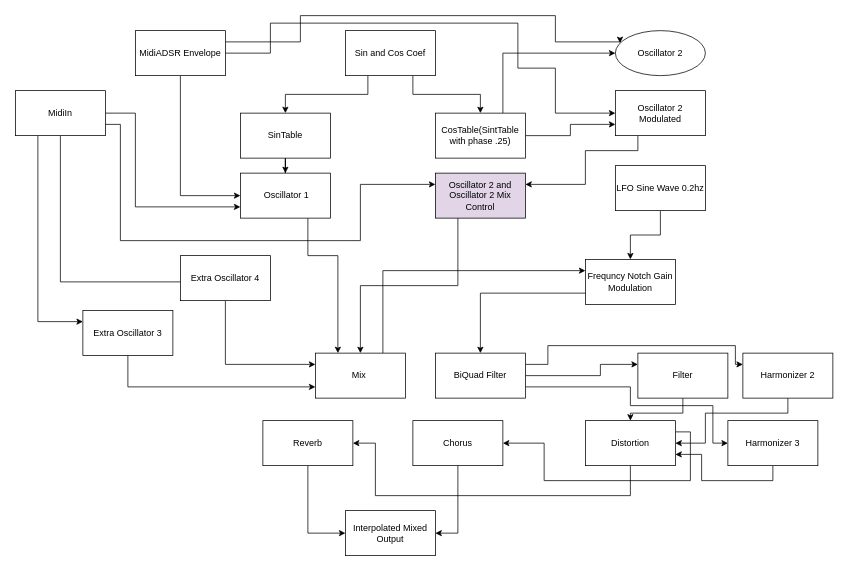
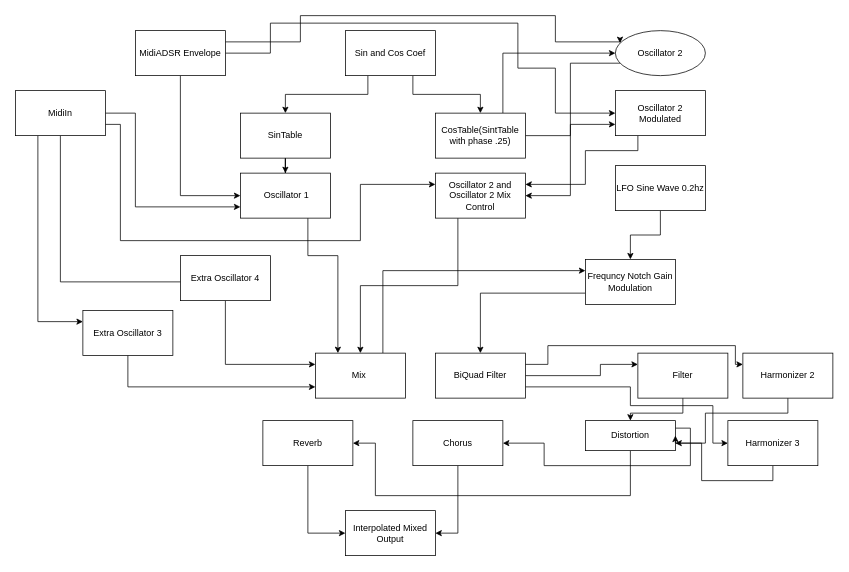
  <mxCell id="0" />
  <mxCell id="1" parent="0" />
  <mxCell id="2" style="edgeStyle=orthogonalEdgeStyle;rounded=0;orthogonalLoop=1;jettySize=auto;html=1;exitX=0.25;exitY=1;exitDx=0;exitDy=0;entryX=0.5;entryY=0;entryDx=0;entryDy=0;" parent="1" source="4" target="10" edge="1"><mxGeometry relative="1" as="geometry" /></mxCell>
  <mxCell id="3" style="edgeStyle=orthogonalEdgeStyle;rounded=0;orthogonalLoop=1;jettySize=auto;html=1;exitX=0.75;exitY=1;exitDx=0;exitDy=0;" parent="1" source="4" target="13" edge="1"><mxGeometry relative="1" as="geometry" /></mxCell>
  <mxCell id="4" value="Sin and Cos Coef" style="rounded=0;whiteSpace=wrap;html=1;" parent="1" vertex="1"><mxGeometry x="460" y="40" width="120" height="60" as="geometry" /></mxCell>
  <mxCell id="5" style="edgeStyle=orthogonalEdgeStyle;rounded=0;orthogonalLoop=1;jettySize=auto;html=1;exitX=0.5;exitY=1;exitDx=0;exitDy=0;entryX=0;entryY=0.5;entryDx=0;entryDy=0;" parent="1" source="8" target="15" edge="1"><mxGeometry relative="1" as="geometry" /></mxCell>
  <mxCell id="6" style="edgeStyle=orthogonalEdgeStyle;rounded=0;orthogonalLoop=1;jettySize=auto;html=1;exitX=1;exitY=0.25;exitDx=0;exitDy=0;entryX=0;entryY=0.25;entryDx=0;entryDy=0;" parent="1" source="8" target="54" edge="1"><mxGeometry relative="1" as="geometry"><Array as="points"><mxPoint x="400" y="55" /><mxPoint x="400" y="20" /><mxPoint x="740" y="20" /><mxPoint x="740" y="55" /></Array></mxGeometry></mxCell>
  <mxCell id="7" style="edgeStyle=orthogonalEdgeStyle;rounded=0;orthogonalLoop=1;jettySize=auto;html=1;exitX=1;exitY=0.5;exitDx=0;exitDy=0;entryX=0;entryY=0.5;entryDx=0;entryDy=0;" parent="1" source="8" target="52" edge="1"><mxGeometry relative="1" as="geometry"><mxPoint x="810" y="150" as="targetPoint" /><Array as="points"><mxPoint x="360" y="70" /><mxPoint x="360" y="30" /><mxPoint x="690" y="30" /><mxPoint x="690" y="90" /><mxPoint x="740" y="90" /><mxPoint x="740" y="150" /></Array></mxGeometry></mxCell>
  <mxCell id="8" value="MidiADSR Envelope" style="rounded=0;whiteSpace=wrap;html=1;" parent="1" vertex="1"><mxGeometry x="180" y="40" width="120" height="60" as="geometry" /></mxCell>
  <mxCell id="9" style="edgeStyle=orthogonalEdgeStyle;rounded=0;orthogonalLoop=1;jettySize=auto;html=1;exitX=0.5;exitY=1;exitDx=0;exitDy=0;" edge="1" parent="1" source="10" target="15"><mxGeometry relative="1" as="geometry" /></mxCell>
  <mxCell id="10" value="SinTable" style="rounded=0;whiteSpace=wrap;html=1;" parent="1" vertex="1"><mxGeometry x="320" y="150" width="120" height="60" as="geometry" /></mxCell>
  <mxCell id="11" style="edgeStyle=orthogonalEdgeStyle;rounded=0;orthogonalLoop=1;jettySize=auto;html=1;exitX=1;exitY=0.5;exitDx=0;exitDy=0;entryX=0;entryY=0.75;entryDx=0;entryDy=0;" edge="1" parent="1" source="13" target="52"><mxGeometry relative="1" as="geometry" /></mxCell>
  <mxCell id="12" style="edgeStyle=orthogonalEdgeStyle;rounded=0;orthogonalLoop=1;jettySize=auto;html=1;exitX=0.75;exitY=0;exitDx=0;exitDy=0;entryX=0;entryY=0.5;entryDx=0;entryDy=0;" edge="1" parent="1" source="13" target="54"><mxGeometry relative="1" as="geometry" /></mxCell>
  <mxCell id="13" value="CosTable(SintTable with phase .25)" style="rounded=0;whiteSpace=wrap;html=1;" parent="1" vertex="1"><mxGeometry x="580" y="150" width="120" height="60" as="geometry" /></mxCell>
  <mxCell id="14" style="edgeStyle=orthogonalEdgeStyle;rounded=0;orthogonalLoop=1;jettySize=auto;html=1;exitX=0.75;exitY=1;exitDx=0;exitDy=0;entryX=0.25;entryY=0;entryDx=0;entryDy=0;" parent="1" source="15" target="32" edge="1"><mxGeometry relative="1" as="geometry"><Array as="points"><mxPoint x="410" y="340" /><mxPoint x="450" y="340" /></Array></mxGeometry></mxCell>
  <mxCell id="15" value="&amp;nbsp;Oscillator 1" style="rounded=0;whiteSpace=wrap;html=1;" parent="1" vertex="1"><mxGeometry x="320" y="230" width="120" height="60" as="geometry" /></mxCell>
  <mxCell id="16" style="edgeStyle=orthogonalEdgeStyle;rounded=0;orthogonalLoop=1;jettySize=auto;html=1;exitX=0.25;exitY=1;exitDx=0;exitDy=0;" parent="1" source="17" target="32" edge="1"><mxGeometry relative="1" as="geometry" /></mxCell>
- <mxCell id="17" value="Oscillator 2 and Oscillator 2 Mix Control" style="rounded=0;whiteSpace=wrap;html=1;fillColor=#e1d5e7;" parent="1" vertex="1"><mxGeometry x="580" y="230" width="120" height="60" as="geometry" /></mxCell>
+ <mxCell id="17" value="Oscillator 2 and Oscillator 2 Mix Control" style="rounded=0;whiteSpace=wrap;html=1;" parent="1" vertex="1"><mxGeometry x="580" y="230" width="120" height="60" as="geometry" /></mxCell>
  <mxCell id="18" style="edgeStyle=orthogonalEdgeStyle;rounded=0;orthogonalLoop=1;jettySize=auto;html=1;exitX=0.5;exitY=1;exitDx=0;exitDy=0;entryX=0.5;entryY=0;entryDx=0;entryDy=0;" parent="1" source="19" target="21" edge="1"><mxGeometry relative="1" as="geometry" /></mxCell>
  <mxCell id="19" value="LFO Sine Wave 0.2hz" style="rounded=0;whiteSpace=wrap;html=1;" parent="1" vertex="1"><mxGeometry x="820" y="220" width="120" height="60" as="geometry" /></mxCell>
  <mxCell id="20" style="edgeStyle=orthogonalEdgeStyle;rounded=0;orthogonalLoop=1;jettySize=auto;html=1;exitX=0;exitY=0.75;exitDx=0;exitDy=0;entryX=0.5;entryY=0;entryDx=0;entryDy=0;" parent="1" source="21" target="36" edge="1"><mxGeometry relative="1" as="geometry" /></mxCell>
  <mxCell id="21" value="Frequncy Notch Gain Modulation" style="rounded=0;whiteSpace=wrap;html=1;" parent="1" vertex="1"><mxGeometry x="780" y="345" width="120" height="60" as="geometry" /></mxCell>
  <mxCell id="22" style="edgeStyle=orthogonalEdgeStyle;rounded=0;orthogonalLoop=1;jettySize=auto;html=1;exitX=1;exitY=0.5;exitDx=0;exitDy=0;entryX=0;entryY=0.75;entryDx=0;entryDy=0;" parent="1" source="26" target="15" edge="1"><mxGeometry relative="1" as="geometry"><mxPoint x="180" y="280" as="targetPoint" /><Array as="points"><mxPoint x="180" y="150" /><mxPoint x="180" y="275" /></Array></mxGeometry></mxCell>
  <mxCell id="23" style="edgeStyle=orthogonalEdgeStyle;rounded=0;orthogonalLoop=1;jettySize=auto;html=1;entryX=0;entryY=0.25;entryDx=0;entryDy=0;exitX=1;exitY=0.75;exitDx=0;exitDy=0;" parent="1" source="26" target="17" edge="1"><mxGeometry relative="1" as="geometry"><Array as="points"><mxPoint x="160" y="165" /><mxPoint x="160" y="320" /><mxPoint x="480" y="320" /><mxPoint x="480" y="245" /></Array></mxGeometry></mxCell>
  <mxCell id="24" style="edgeStyle=orthogonalEdgeStyle;rounded=0;orthogonalLoop=1;jettySize=auto;html=1;exitX=0.25;exitY=1;exitDx=0;exitDy=0;entryX=0;entryY=0.25;entryDx=0;entryDy=0;" parent="1" source="26" target="28" edge="1"><mxGeometry relative="1" as="geometry"><Array as="points"><mxPoint x="50" y="428" /></Array></mxGeometry></mxCell>
  <mxCell id="25" style="edgeStyle=orthogonalEdgeStyle;rounded=0;orthogonalLoop=1;jettySize=auto;html=1;exitX=0.5;exitY=1;exitDx=0;exitDy=0;entryX=0;entryY=0.25;entryDx=0;entryDy=0;" parent="1" source="26" target="30" edge="1"><mxGeometry relative="1" as="geometry"><Array as="points"><mxPoint x="80" y="375" /><mxPoint x="260" y="375" /></Array></mxGeometry></mxCell>
  <mxCell id="26" value="MidiIn" style="rounded=0;whiteSpace=wrap;html=1;" parent="1" vertex="1"><mxGeometry x="20" y="120" width="120" height="60" as="geometry" /></mxCell>
  <mxCell id="27" style="edgeStyle=orthogonalEdgeStyle;rounded=0;orthogonalLoop=1;jettySize=auto;html=1;exitX=0.5;exitY=1;exitDx=0;exitDy=0;entryX=0;entryY=0.75;entryDx=0;entryDy=0;" parent="1" source="28" target="32" edge="1"><mxGeometry relative="1" as="geometry" /></mxCell>
  <mxCell id="28" value="Extra Oscillator 3" style="rounded=0;whiteSpace=wrap;html=1;" parent="1" vertex="1"><mxGeometry x="110" y="413" width="120" height="60" as="geometry" /></mxCell>
  <mxCell id="29" style="edgeStyle=orthogonalEdgeStyle;rounded=0;orthogonalLoop=1;jettySize=auto;html=1;exitX=0.5;exitY=1;exitDx=0;exitDy=0;entryX=0;entryY=0.25;entryDx=0;entryDy=0;" parent="1" source="30" target="32" edge="1"><mxGeometry relative="1" as="geometry" /></mxCell>
  <mxCell id="30" value="Extra Oscillator 4" style="rounded=0;whiteSpace=wrap;html=1;" parent="1" vertex="1"><mxGeometry x="240" y="340" width="120" height="60" as="geometry" /></mxCell>
  <mxCell id="31" style="edgeStyle=orthogonalEdgeStyle;rounded=0;orthogonalLoop=1;jettySize=auto;html=1;exitX=0.75;exitY=0;exitDx=0;exitDy=0;entryX=0;entryY=0.25;entryDx=0;entryDy=0;" parent="1" source="32" target="21" edge="1"><mxGeometry relative="1" as="geometry"><mxPoint x="820" y="320" as="targetPoint" /><Array as="points"><mxPoint x="510" y="360" /></Array></mxGeometry></mxCell>
  <mxCell id="32" value="Mix&amp;nbsp;" style="rounded=0;whiteSpace=wrap;html=1;" parent="1" vertex="1"><mxGeometry x="420" y="470" width="120" height="60" as="geometry" /></mxCell>
  <mxCell id="33" style="edgeStyle=orthogonalEdgeStyle;rounded=0;orthogonalLoop=1;jettySize=auto;html=1;exitX=1;exitY=0.5;exitDx=0;exitDy=0;entryX=0;entryY=0.25;entryDx=0;entryDy=0;" parent="1" source="36" target="38" edge="1"><mxGeometry relative="1" as="geometry"><Array as="points"><mxPoint x="800" y="500" /><mxPoint x="800" y="485" /></Array></mxGeometry></mxCell>
  <mxCell id="34" style="edgeStyle=orthogonalEdgeStyle;rounded=0;orthogonalLoop=1;jettySize=auto;html=1;exitX=1;exitY=0.25;exitDx=0;exitDy=0;entryX=0;entryY=0.25;entryDx=0;entryDy=0;" parent="1" source="36" target="48" edge="1"><mxGeometry relative="1" as="geometry"><Array as="points"><mxPoint x="730" y="485" /><mxPoint x="730" y="460" /><mxPoint x="980" y="460" /><mxPoint x="980" y="485" /></Array></mxGeometry></mxCell>
  <mxCell id="35" style="edgeStyle=orthogonalEdgeStyle;rounded=0;orthogonalLoop=1;jettySize=auto;html=1;exitX=1;exitY=0.75;exitDx=0;exitDy=0;entryX=0;entryY=0.5;entryDx=0;entryDy=0;" parent="1" source="36" target="50" edge="1"><mxGeometry relative="1" as="geometry"><Array as="points"><mxPoint x="840" y="515" /><mxPoint x="840" y="540" /><mxPoint x="950" y="540" /><mxPoint x="950" y="590" /></Array></mxGeometry></mxCell>
  <mxCell id="36" value="BiQuad Filter" style="rounded=0;whiteSpace=wrap;html=1;" parent="1" vertex="1"><mxGeometry x="580" y="470" width="120" height="60" as="geometry" /></mxCell>
  <mxCell id="37" style="edgeStyle=orthogonalEdgeStyle;rounded=0;orthogonalLoop=1;jettySize=auto;html=1;exitX=0.5;exitY=1;exitDx=0;exitDy=0;" parent="1" source="38" target="41" edge="1"><mxGeometry relative="1" as="geometry" /></mxCell>
  <mxCell id="38" value="Filter" style="rounded=0;whiteSpace=wrap;html=1;" parent="1" vertex="1"><mxGeometry x="850" y="470" width="120" height="60" as="geometry" /></mxCell>
  <mxCell id="39" style="edgeStyle=orthogonalEdgeStyle;rounded=0;orthogonalLoop=1;jettySize=auto;html=1;exitX=1;exitY=0.25;exitDx=0;exitDy=0;entryX=1;entryY=0.5;entryDx=0;entryDy=0;" parent="1" source="41" target="43" edge="1"><mxGeometry relative="1" as="geometry" /></mxCell>
  <mxCell id="40" style="edgeStyle=orthogonalEdgeStyle;rounded=0;orthogonalLoop=1;jettySize=auto;html=1;exitX=0.5;exitY=1;exitDx=0;exitDy=0;entryX=1;entryY=0.5;entryDx=0;entryDy=0;" parent="1" source="41" target="45" edge="1"><mxGeometry relative="1" as="geometry"><Array as="points"><mxPoint x="840" y="660" /><mxPoint x="500" y="660" /><mxPoint x="500" y="590" /></Array></mxGeometry></mxCell>
- <mxCell id="41" value="Distortion" style="rounded=0;whiteSpace=wrap;html=1;" parent="1" vertex="1"><mxGeometry x="780" y="560" width="120" height="60" as="geometry" /></mxCell>
+ <mxCell id="41" value="Distortion" style="rounded=0;whiteSpace=wrap;html=1;" parent="1" vertex="1"><mxGeometry x="780" y="560" width="120" height="40" as="geometry" /></mxCell>
  <mxCell id="42" style="edgeStyle=orthogonalEdgeStyle;rounded=0;orthogonalLoop=1;jettySize=auto;html=1;exitX=0.5;exitY=1;exitDx=0;exitDy=0;entryX=1;entryY=0.5;entryDx=0;entryDy=0;" parent="1" source="43" target="46" edge="1"><mxGeometry relative="1" as="geometry" /></mxCell>
  <mxCell id="43" value="Chorus" style="rounded=0;whiteSpace=wrap;html=1;" parent="1" vertex="1"><mxGeometry x="550" y="560" width="120" height="60" as="geometry" /></mxCell>
  <mxCell id="44" style="edgeStyle=orthogonalEdgeStyle;rounded=0;orthogonalLoop=1;jettySize=auto;html=1;exitX=0.5;exitY=1;exitDx=0;exitDy=0;entryX=0;entryY=0.5;entryDx=0;entryDy=0;" parent="1" source="45" target="46" edge="1"><mxGeometry relative="1" as="geometry" /></mxCell>
  <mxCell id="45" value="Reverb" style="rounded=0;whiteSpace=wrap;html=1;" parent="1" vertex="1"><mxGeometry x="350" y="560" width="120" height="60" as="geometry" /></mxCell>
  <mxCell id="46" value="Interpolated Mixed Output" style="rounded=0;whiteSpace=wrap;html=1;" parent="1" vertex="1"><mxGeometry x="460" y="680" width="120" height="60" as="geometry" /></mxCell>
  <mxCell id="47" style="edgeStyle=orthogonalEdgeStyle;rounded=0;orthogonalLoop=1;jettySize=auto;html=1;exitX=0.5;exitY=1;exitDx=0;exitDy=0;entryX=1;entryY=0.5;entryDx=0;entryDy=0;" parent="1" source="48" target="41" edge="1"><mxGeometry relative="1" as="geometry"><Array as="points"><mxPoint x="1050" y="550" /><mxPoint x="940" y="550" /><mxPoint x="940" y="590" /></Array></mxGeometry></mxCell>
  <mxCell id="48" value="Harmonizer 2" style="rounded=0;whiteSpace=wrap;html=1;" parent="1" vertex="1"><mxGeometry x="990" y="470" width="120" height="60" as="geometry" /></mxCell>
  <mxCell id="49" style="edgeStyle=orthogonalEdgeStyle;rounded=0;orthogonalLoop=1;jettySize=auto;html=1;exitX=0.5;exitY=1;exitDx=0;exitDy=0;entryX=1;entryY=0.75;entryDx=0;entryDy=0;" parent="1" source="50" target="41" edge="1"><mxGeometry relative="1" as="geometry" /></mxCell>
  <mxCell id="50" value="Harmonizer 3" style="rounded=0;whiteSpace=wrap;html=1;" parent="1" vertex="1"><mxGeometry x="970" y="560" width="120" height="60" as="geometry" /></mxCell>
  <mxCell id="51" style="edgeStyle=orthogonalEdgeStyle;rounded=0;orthogonalLoop=1;jettySize=auto;html=1;exitX=0.25;exitY=1;exitDx=0;exitDy=0;entryX=1;entryY=0.25;entryDx=0;entryDy=0;" parent="1" source="52" target="17" edge="1"><mxGeometry relative="1" as="geometry"><Array as="points"><mxPoint x="850" y="200" /><mxPoint x="780" y="200" /><mxPoint x="780" y="245" /></Array></mxGeometry></mxCell>
  <mxCell id="52" value="Oscillator 2 Modulated" style="rounded=0;whiteSpace=wrap;html=1;" parent="1" vertex="1"><mxGeometry x="820" y="120" width="120" height="60" as="geometry" /></mxCell>
+ <mxCell id="53" style="edgeStyle=orthogonalEdgeStyle;rounded=0;orthogonalLoop=1;jettySize=auto;html=1;exitX=0;exitY=0.75;exitDx=0;exitDy=0;entryX=1;entryY=0.5;entryDx=0;entryDy=0;" parent="1" source="54" target="17" edge="1"><mxGeometry relative="1" as="geometry" /></mxCell>
  <mxCell id="54" value="Oscillator 2" style="ellipse;whiteSpace=wrap;html=1;" parent="1" vertex="1"><mxGeometry x="820" y="40" width="120" height="60" as="geometry" /></mxCell>
